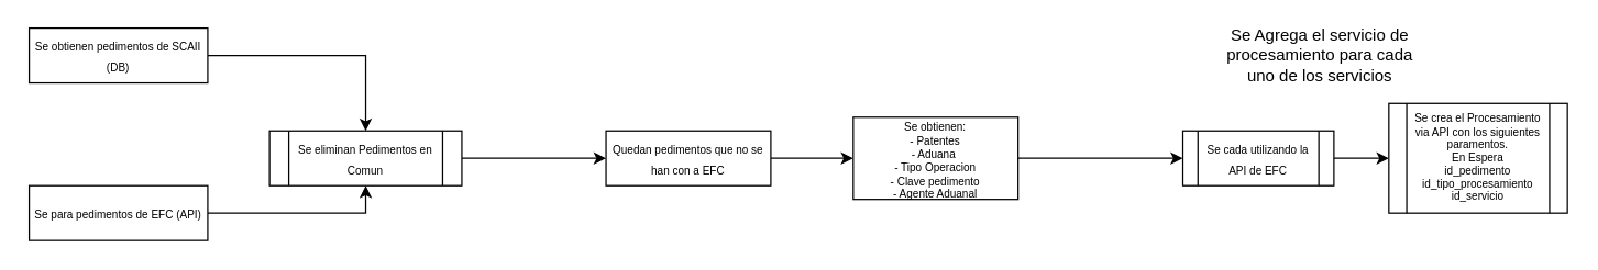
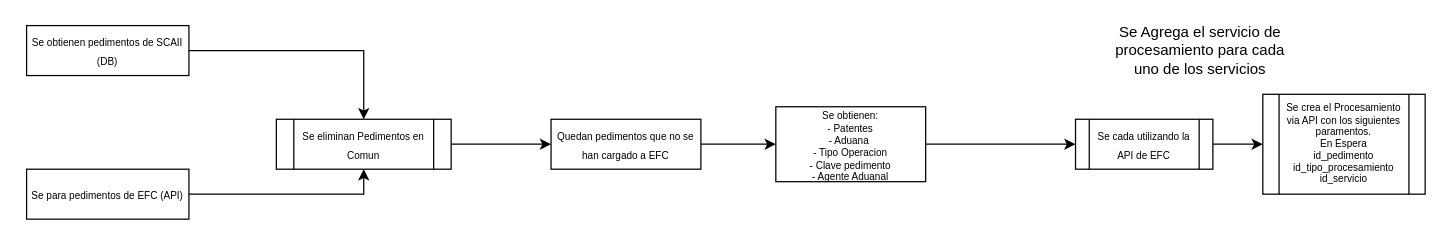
  <mxCell id="0" />
  <mxCell id="1" parent="0" />
  <mxCell id="2" style="edgeStyle=orthogonalEdgeStyle;rounded=0;orthogonalLoop=1;jettySize=auto;html=1;entryX=0.5;entryY=0;entryDx=0;entryDy=0;" edge="1" parent="1" source="3" target="7"><mxGeometry relative="1" as="geometry" /></mxCell>
  <mxCell id="3" value="&lt;font style=&quot;font-size: 8px;&quot;&gt;Se obtienen pedimentos de SCAII&lt;br&gt;(DB)&lt;/font&gt;" style="rounded=0;whiteSpace=wrap;html=1;" vertex="1" parent="1"><mxGeometry x="20" y="20" width="130" height="40" as="geometry" /></mxCell>
  <mxCell id="4" style="edgeStyle=orthogonalEdgeStyle;rounded=0;orthogonalLoop=1;jettySize=auto;html=1;entryX=0.5;entryY=1;entryDx=0;entryDy=0;" edge="1" parent="1" source="5" target="7"><mxGeometry relative="1" as="geometry" /></mxCell>
  <mxCell id="5" value="&lt;font style=&quot;font-size: 8px;&quot;&gt;Se para pedimentos de EFC (API)&lt;/font&gt;" style="rounded=0;whiteSpace=wrap;html=1;" vertex="1" parent="1"><mxGeometry x="20" y="135" width="130" height="40" as="geometry" /></mxCell>
  <mxCell id="6" style="edgeStyle=orthogonalEdgeStyle;rounded=0;orthogonalLoop=1;jettySize=auto;html=1;" edge="1" parent="1" source="7" target="9"><mxGeometry relative="1" as="geometry" /></mxCell>
- <mxCell id="7" value="&lt;font style=&quot;font-size: 8px;&quot;&gt;Se eliminan Pedimentos en Comun&lt;/font&gt;" style="shape=process;whiteSpace=wrap;html=1;backgroundOutline=1;" vertex="1" parent="1"><mxGeometry x="195" y="95" width="140" height="40" as="geometry" /></mxCell>
+ <mxCell id="7" value="&lt;font style=&quot;font-size: 8px;&quot;&gt;Se eliminan Pedimentos en Comun&lt;/font&gt;" style="shape=process;whiteSpace=wrap;html=1;backgroundOutline=1;" vertex="1" parent="1"><mxGeometry x="220" y="95" width="140" height="40" as="geometry" /></mxCell>
  <mxCell id="8" style="edgeStyle=orthogonalEdgeStyle;rounded=0;orthogonalLoop=1;jettySize=auto;html=1;entryX=0;entryY=0.5;entryDx=0;entryDy=0;" edge="1" parent="1" source="9" target="15"><mxGeometry relative="1" as="geometry" /></mxCell>
- <mxCell id="9" value="&lt;font style=&quot;font-size: 8px;&quot;&gt;Quedan pedimentos que no se han con a EFC&lt;/font&gt;" style="rounded=0;whiteSpace=wrap;html=1;" vertex="1" parent="1"><mxGeometry x="440" y="95" width="120" height="40" as="geometry" /></mxCell>
+ <mxCell id="9" value="&lt;font style=&quot;font-size: 8px;&quot;&gt;Quedan pedimentos que no se han cargado a EFC&lt;/font&gt;" style="rounded=0;whiteSpace=wrap;html=1;" vertex="1" parent="1"><mxGeometry x="440" y="95" width="120" height="40" as="geometry" /></mxCell>
  <mxCell id="10" style="edgeStyle=orthogonalEdgeStyle;rounded=0;orthogonalLoop=1;jettySize=auto;html=1;entryX=0;entryY=0.5;entryDx=0;entryDy=0;" edge="1" parent="1" source="11" target="12"><mxGeometry relative="1" as="geometry" /></mxCell>
  <mxCell id="11" value="&lt;font style=&quot;font-size: 8px;&quot;&gt;Se cada utilizando la &lt;/font&gt;&lt;font style=&quot;font-size: 8px;&quot;&gt;API de EFC&lt;/font&gt;" style="shape=process;whiteSpace=wrap;html=1;backgroundOutline=1;" vertex="1" parent="1"><mxGeometry x="860" y="95" width="110" height="40" as="geometry" /></mxCell>
  <mxCell id="12" value="Se crea el Procesamiento via API con los siguientes paramentos.&lt;div&gt;En Espera&lt;/div&gt;&lt;div&gt;id_pedimento&lt;/div&gt;&lt;div&gt;id_tipo_procesamiento&lt;/div&gt;&lt;div&gt;id_servicio&lt;/div&gt;" style="shape=process;whiteSpace=wrap;html=1;backgroundOutline=1;fontSize=8;" vertex="1" parent="1"><mxGeometry x="1010" y="75" width="130" height="80" as="geometry" /></mxCell>
  <mxCell id="13" value="Se Agrega el servicio de procesamiento para cada uno de los servicios" style="text;html=1;align=center;verticalAlign=middle;whiteSpace=wrap;rounded=0;" vertex="1" parent="1"><mxGeometry x="890" y="25" width="140" height="30" as="geometry" /></mxCell>
  <mxCell id="14" style="edgeStyle=orthogonalEdgeStyle;rounded=0;orthogonalLoop=1;jettySize=auto;html=1;" edge="1" parent="1" source="15" target="11"><mxGeometry relative="1" as="geometry" /></mxCell>
  <mxCell id="15" value="&lt;span style=&quot;font-size: 8px;&quot;&gt;Se obtienen:&lt;/span&gt;&lt;div style=&quot;font-size: 8px;&quot;&gt;- Patentes&lt;/div&gt;&lt;div style=&quot;font-size: 8px;&quot;&gt;- Aduana&amp;nbsp;&lt;/div&gt;&lt;div style=&quot;font-size: 8px;&quot;&gt;- Tipo Operacion&lt;/div&gt;&lt;div style=&quot;font-size: 8px;&quot;&gt;- Clave pedimento&lt;/div&gt;&lt;div style=&quot;font-size: 8px;&quot;&gt;- Agente Aduanal&lt;/div&gt;" style="rounded=0;whiteSpace=wrap;html=1;" vertex="1" parent="1"><mxGeometry x="620" y="85" width="120" height="60" as="geometry" /></mxCell>
